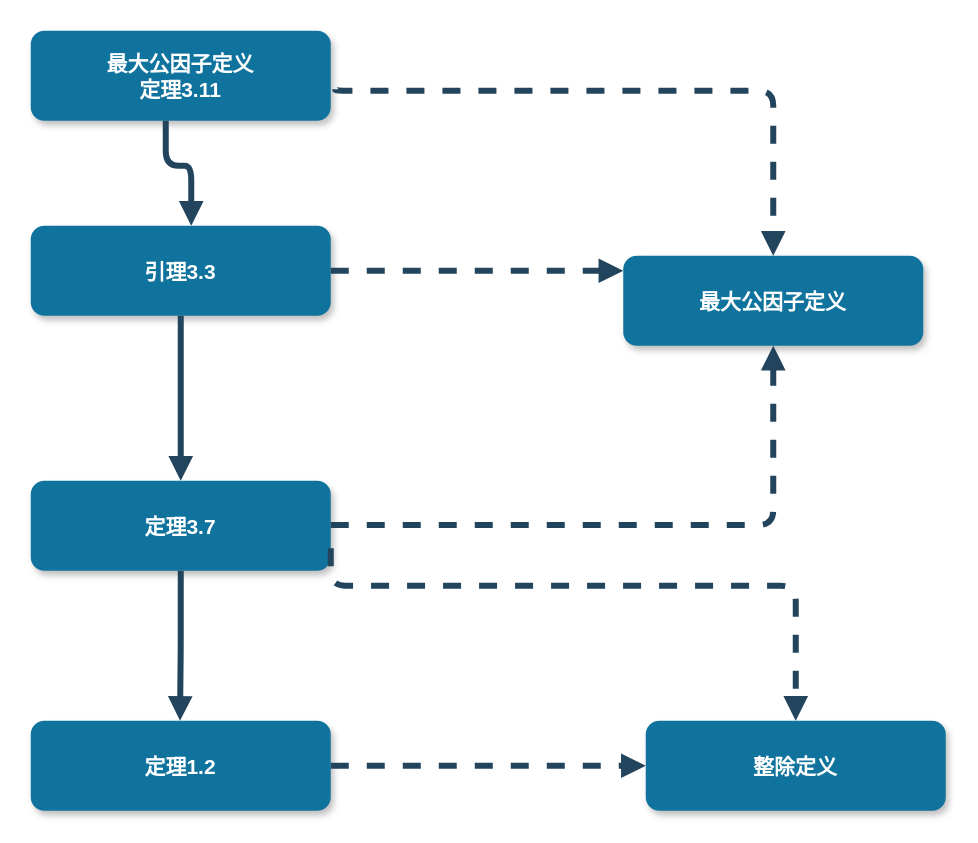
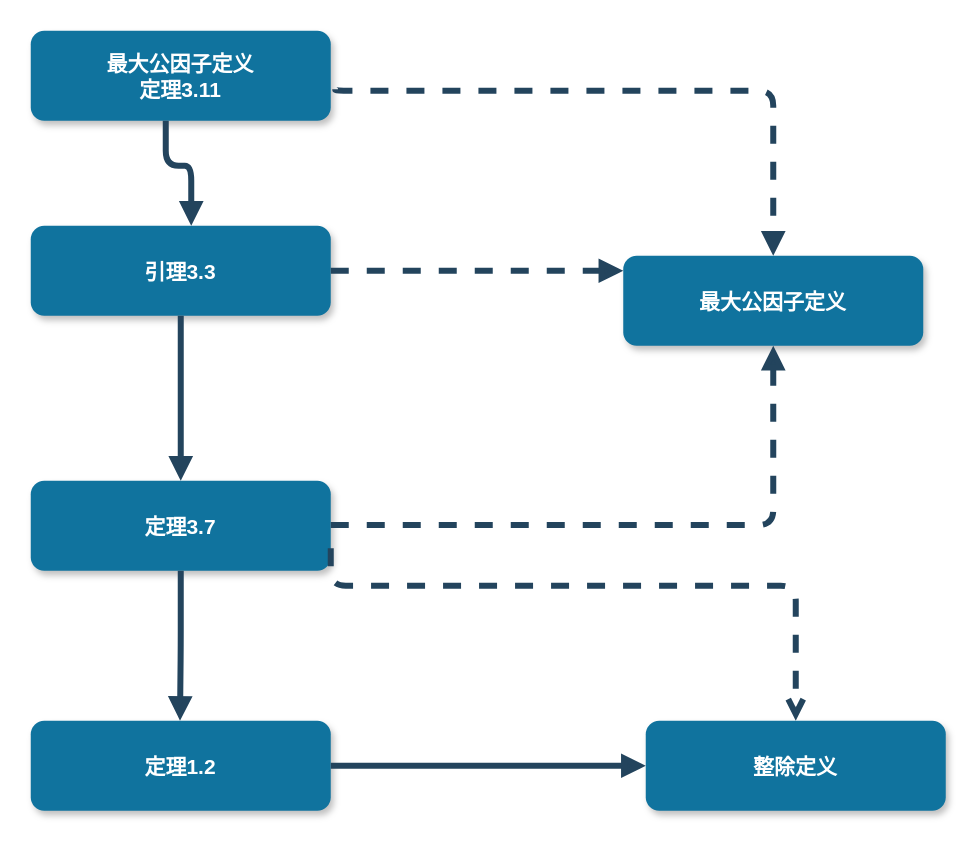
  <mxCell id="0" />
  <mxCell id="1" parent="0" />
  <mxCell id="2" value="最大公因子定义&#10;定理3.11" style="rounded=1;fillColor=#10739E;strokeColor=none;shadow=1;gradientColor=none;fontStyle=1;fontColor=#FFFFFF;fontSize=14;" parent="1" vertex="1"><mxGeometry x="20" y="20" width="200" height="60" as="geometry" /></mxCell>
  <mxCell id="3" value="引理3.3" style="rounded=1;fillColor=#10739E;strokeColor=none;shadow=1;gradientColor=none;fontStyle=1;fontColor=#FFFFFF;fontSize=14;" vertex="1" parent="1"><mxGeometry x="20" y="150" width="200" height="60" as="geometry" /></mxCell>
  <mxCell id="4" value="" style="edgeStyle=elbowEdgeStyle;elbow=vertical;strokeWidth=4;endArrow=block;endFill=1;fontStyle=1;strokeColor=#23445D;entryX=0.535;entryY=0;entryDx=0;entryDy=0;entryPerimeter=0;" edge="1" parent="1" source="2" target="3"><mxGeometry x="-150" y="5.5" width="100" height="100" as="geometry"><mxPoint x="-70" y="425.5" as="sourcePoint" /><mxPoint x="-40" y="160" as="targetPoint" /><Array as="points"><mxPoint x="110" y="110" /><mxPoint x="127" y="90" /></Array></mxGeometry></mxCell>
  <mxCell id="5" value="定理3.7" style="rounded=1;fillColor=#10739E;strokeColor=none;shadow=1;gradientColor=none;fontStyle=1;fontColor=#FFFFFF;fontSize=14;" vertex="1" parent="1"><mxGeometry x="20" y="320" width="200" height="60" as="geometry" /></mxCell>
  <mxCell id="6" value="" style="edgeStyle=elbowEdgeStyle;elbow=vertical;strokeWidth=4;endArrow=block;endFill=1;fontStyle=1;strokeColor=#23445D;exitX=0.5;exitY=1;exitDx=0;exitDy=0;" edge="1" parent="1" source="3" target="5"><mxGeometry x="39.5" y="-150" width="100" height="100" as="geometry"><mxPoint x="120" y="220" as="sourcePoint" /><mxPoint x="119.5" y="290" as="targetPoint" /><Array as="points" /></mxGeometry></mxCell>
- <mxCell id="7" value="" style="edgeStyle=elbowEdgeStyle;elbow=vertical;strokeWidth=4;endArrow=block;endFill=1;fontStyle=1;dashed=1;strokeColor=#23445D;exitX=1;exitY=0.75;exitDx=0;exitDy=0;" edge="1" parent="1" source="5" target="9"><mxGeometry x="-760" y="360" width="100" height="100" as="geometry"><mxPoint x="350" y="380" as="sourcePoint" /><mxPoint x="350" y="550" as="targetPoint" /><Array as="points"><mxPoint x="40" y="390" /></Array></mxGeometry></mxCell>
+ <mxCell id="7" value="" style="edgeStyle=elbowEdgeStyle;elbow=vertical;strokeWidth=4;endArrow=open;endFill=1;fontStyle=1;dashed=1;strokeColor=#23445D;exitX=1;exitY=0.75;exitDx=0;exitDy=0;" edge="1" parent="1" source="5" target="9"><mxGeometry x="-760" y="360" width="100" height="100" as="geometry"><mxPoint x="350" y="380" as="sourcePoint" /><mxPoint x="350" y="550" as="targetPoint" /><Array as="points"><mxPoint x="40" y="390" /></Array></mxGeometry></mxCell>
  <mxCell id="8" value="最大公因子定义" style="rounded=1;fillColor=#10739E;strokeColor=none;shadow=1;gradientColor=none;fontStyle=1;fontColor=#FFFFFF;fontSize=14;" vertex="1" parent="1"><mxGeometry x="415" y="170" width="200" height="60" as="geometry" /></mxCell>
  <mxCell id="9" value="整除定义" style="rounded=1;fillColor=#10739E;strokeColor=none;shadow=1;gradientColor=none;fontStyle=1;fontColor=#FFFFFF;fontSize=14;" vertex="1" parent="1"><mxGeometry x="430" y="480" width="200" height="60" as="geometry" /></mxCell>
  <mxCell id="10" value="" style="edgeStyle=elbowEdgeStyle;elbow=vertical;strokeWidth=4;endArrow=block;endFill=1;fontStyle=1;dashed=1;strokeColor=#23445D;exitX=1.015;exitY=0.65;exitDx=0;exitDy=0;exitPerimeter=0;" edge="1" parent="1" source="2" target="8"><mxGeometry x="-790" y="20" width="100" height="100" as="geometry"><mxPoint x="250" y="60" as="sourcePoint" /><mxPoint x="320" y="210" as="targetPoint" /><Array as="points"><mxPoint x="210" y="60" /></Array></mxGeometry></mxCell>
  <mxCell id="11" value="" style="edgeStyle=elbowEdgeStyle;elbow=vertical;strokeWidth=4;endArrow=block;endFill=1;fontStyle=1;dashed=1;strokeColor=#23445D;" edge="1" parent="1" source="3" target="8"><mxGeometry x="-780" y="30" width="100" height="100" as="geometry"><mxPoint x="233" y="69" as="sourcePoint" /><mxPoint x="410" y="200" as="targetPoint" /><Array as="points"><mxPoint x="320" y="180" /><mxPoint x="320" y="200" /><mxPoint x="360" y="190" /></Array></mxGeometry></mxCell>
  <mxCell id="12" value="" style="edgeStyle=elbowEdgeStyle;elbow=vertical;strokeWidth=4;endArrow=block;endFill=1;fontStyle=1;dashed=1;strokeColor=#23445D;" edge="1" parent="1" target="8"><mxGeometry x="-780" y="199.5" width="100" height="100" as="geometry"><mxPoint x="220" y="349.5" as="sourcePoint" /><mxPoint x="430" y="349.5" as="targetPoint" /><Array as="points"><mxPoint x="320" y="349.5" /><mxPoint x="320" y="369.5" /><mxPoint x="360" y="359.5" /></Array></mxGeometry></mxCell>
  <mxCell id="13" value="定理1.2" style="rounded=1;fillColor=#10739E;strokeColor=none;shadow=1;gradientColor=none;fontStyle=1;fontColor=#FFFFFF;fontSize=14;" vertex="1" parent="1"><mxGeometry x="20" y="480" width="200" height="60" as="geometry" /></mxCell>
  <mxCell id="14" value="" style="edgeStyle=elbowEdgeStyle;elbow=vertical;strokeWidth=4;endArrow=block;endFill=1;fontStyle=1;strokeColor=#23445D;exitX=0.5;exitY=1;exitDx=0;exitDy=0;" edge="1" parent="1" source="5"><mxGeometry x="39" y="10" width="100" height="100" as="geometry"><mxPoint x="120" y="390" as="sourcePoint" /><mxPoint x="119.5" y="480" as="targetPoint" /><Array as="points" /></mxGeometry></mxCell>
- <mxCell id="15" value="" style="edgeStyle=elbowEdgeStyle;elbow=vertical;strokeWidth=4;endArrow=block;endFill=1;fontStyle=1;dashed=1;strokeColor=#23445D;exitX=1;exitY=0.5;exitDx=0;exitDy=0;entryX=0;entryY=0.5;entryDx=0;entryDy=0;" edge="1" parent="1" source="13" target="9"><mxGeometry x="-740" y="505" width="100" height="100" as="geometry"><mxPoint x="240" y="510" as="sourcePoint" /><mxPoint x="420" y="510" as="targetPoint" /><Array as="points"><mxPoint x="380" y="510" /></Array></mxGeometry></mxCell>
+ <mxCell id="15" value="" style="edgeStyle=elbowEdgeStyle;elbow=vertical;strokeWidth=4;endArrow=block;endFill=1;fontStyle=1;dashed=0;strokeColor=#23445D;exitX=1;exitY=0.5;exitDx=0;exitDy=0;entryX=0;entryY=0.5;entryDx=0;entryDy=0;" edge="1" parent="1" source="13" target="9"><mxGeometry x="-740" y="505" width="100" height="100" as="geometry"><mxPoint x="240" y="510" as="sourcePoint" /><mxPoint x="420" y="510" as="targetPoint" /><Array as="points"><mxPoint x="380" y="510" /></Array></mxGeometry></mxCell>
